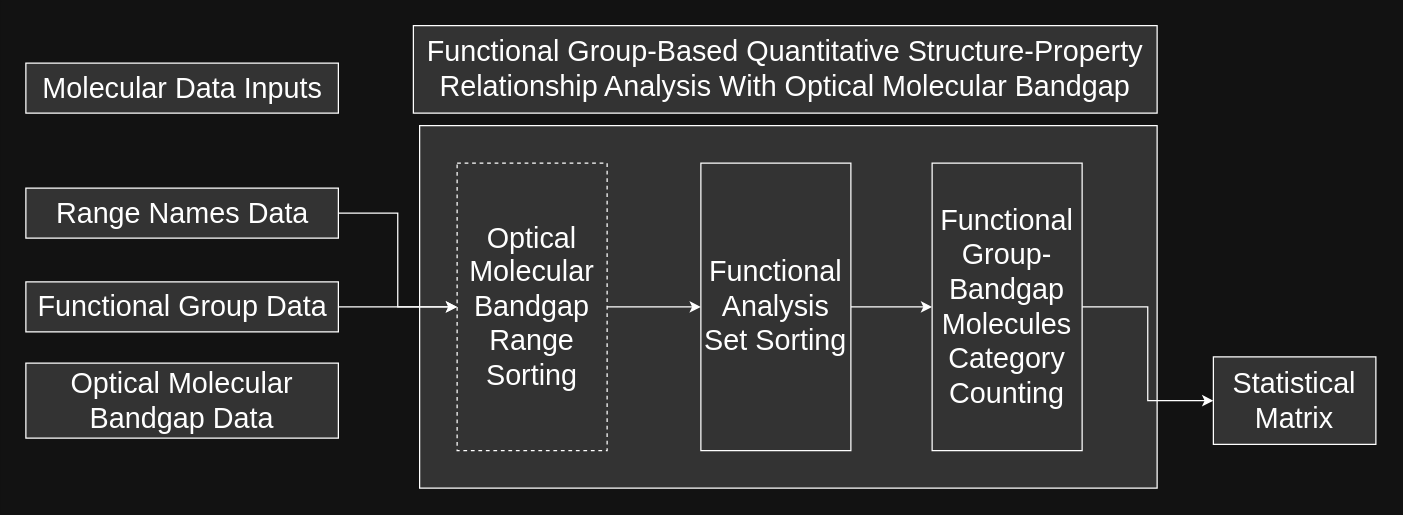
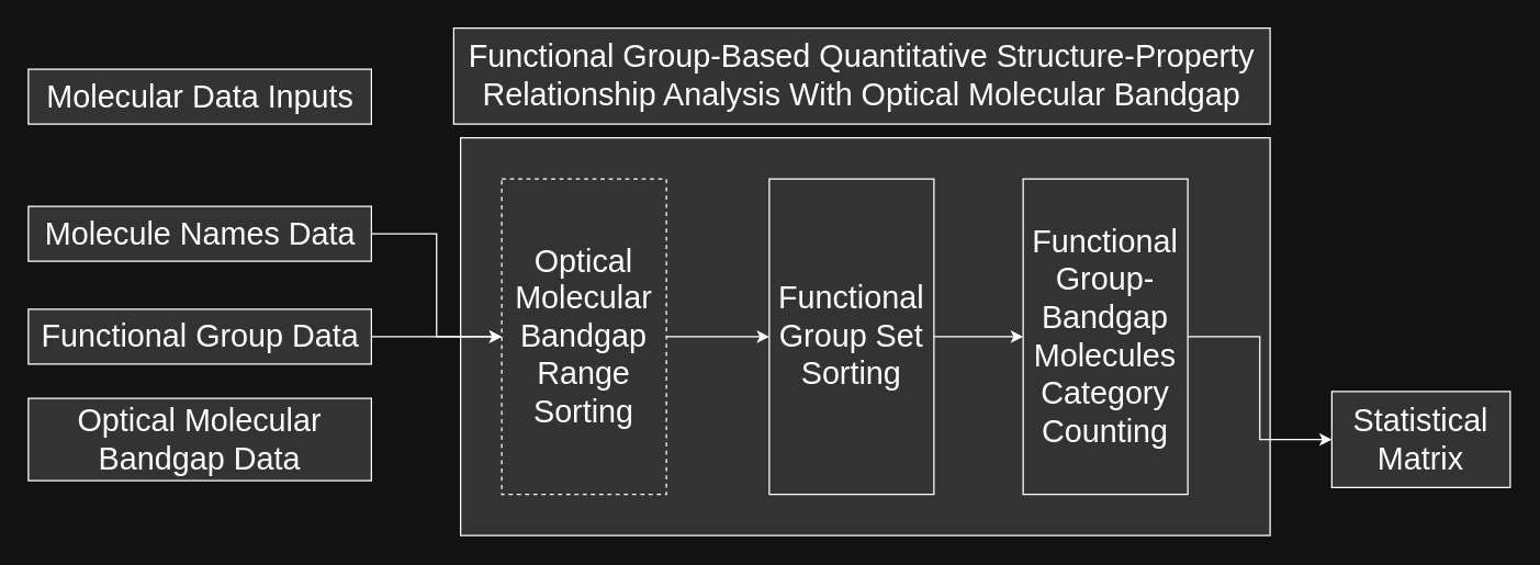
  <mxCell id="0" />
  <mxCell id="1" parent="0" />
  <mxCell id="2" value="" style="rounded=0;whiteSpace=wrap;html=1;fillColor=#333333;fontColor=#FFFFFF;labelBorderColor=none;labelBackgroundColor=none;strokeColor=#FFFFFF;" parent="1" vertex="1"><mxGeometry x="335" y="100" width="590" height="290" as="geometry" /></mxCell>
  <mxCell id="3" value="" style="edgeStyle=orthogonalEdgeStyle;rounded=0;orthogonalLoop=1;jettySize=auto;html=1;fontSize=23;strokeColor=#FFFFFF;" parent="1" source="4" target="6" edge="1"><mxGeometry relative="1" as="geometry" /></mxCell>
  <mxCell id="4" value="&lt;font style=&quot;font-size: 23px;&quot;&gt;Optical Molecular Bandgap Range Sorting&lt;br&gt;&lt;/font&gt;" style="rounded=0;whiteSpace=wrap;html=1;fillColor=#333333;fontColor=#FFFFFF;labelBorderColor=none;labelBackgroundColor=none;strokeColor=#FFFFFF;dashed=1;" parent="1" vertex="1"><mxGeometry x="365" y="130" width="120" height="230" as="geometry" /></mxCell>
  <mxCell id="5" value="" style="edgeStyle=orthogonalEdgeStyle;rounded=0;orthogonalLoop=1;jettySize=auto;html=1;fontSize=23;strokeColor=#FFFFFF;" parent="1" source="6" target="8" edge="1"><mxGeometry relative="1" as="geometry" /></mxCell>
- <mxCell id="6" value="&lt;font style=&quot;font-size: 23px;&quot;&gt;Functional Analysis Set Sorting&lt;br&gt;&lt;/font&gt;" style="rounded=0;whiteSpace=wrap;html=1;fillColor=#333333;fontColor=#FFFFFF;labelBorderColor=none;labelBackgroundColor=none;strokeColor=#FFFFFF;" parent="1" vertex="1"><mxGeometry x="560" y="130" width="120" height="230" as="geometry" /></mxCell>
+ <mxCell id="6" value="&lt;font style=&quot;font-size: 23px;&quot;&gt;Functional Group Set Sorting&lt;br&gt;&lt;/font&gt;" style="rounded=0;whiteSpace=wrap;html=1;fillColor=#333333;fontColor=#FFFFFF;labelBorderColor=none;labelBackgroundColor=none;strokeColor=#FFFFFF;" parent="1" vertex="1"><mxGeometry x="560" y="130" width="120" height="230" as="geometry" /></mxCell>
  <mxCell id="7" value="" style="edgeStyle=orthogonalEdgeStyle;rounded=0;orthogonalLoop=1;jettySize=auto;html=1;fontSize=23;strokeColor=#FFFFFF;entryX=0;entryY=0.5;entryDx=0;entryDy=0;" parent="1" source="8" target="11" edge="1"><mxGeometry relative="1" as="geometry"><mxPoint x="945" y="245" as="targetPoint" /></mxGeometry></mxCell>
  <mxCell id="8" value="&lt;font style=&quot;font-size: 23px;&quot;&gt;Functional Group-Bandgap Molecules Category Counting&lt;br&gt;&lt;/font&gt;" style="rounded=0;whiteSpace=wrap;html=1;fillColor=#333333;fontColor=#FFFFFF;labelBorderColor=none;labelBackgroundColor=none;strokeColor=#FFFFFF;" parent="1" vertex="1"><mxGeometry x="745" y="130" width="120" height="230" as="geometry" /></mxCell>
  <mxCell id="9" value="" style="edgeStyle=orthogonalEdgeStyle;rounded=0;orthogonalLoop=1;jettySize=auto;html=1;fontSize=23;strokeColor=#FFFFFF;" edge="1" parent="1" source="10" target="4"><mxGeometry relative="1" as="geometry" /></mxCell>
  <mxCell id="10" value="Functional Group Data" style="text;html=1;align=center;verticalAlign=middle;resizable=0;points=[];autosize=1;strokeColor=#FFFFFF;fillColor=#333333;fontSize=23;fontColor=#FFFFFF;labelBorderColor=none;labelBackgroundColor=none;" parent="1" vertex="1"><mxGeometry x="20" y="225" width="250" height="40" as="geometry" /></mxCell>
  <mxCell id="11" value="Statistical Matrix" style="rounded=0;whiteSpace=wrap;html=1;fillColor=#333333;fontColor=#FFFFFF;labelBorderColor=none;labelBackgroundColor=none;strokeColor=#FFFFFF;fontSize=23;" parent="1" vertex="1"><mxGeometry x="970" y="285" width="130" height="70" as="geometry" /></mxCell>
  <mxCell id="12" value="Molecular Data Inputs" style="text;html=1;align=center;verticalAlign=middle;resizable=0;points=[];autosize=1;strokeColor=#FFFFFF;fillColor=#333333;fontSize=23;fontColor=#FFFFFF;labelBorderColor=none;labelBackgroundColor=none;" vertex="1" parent="1"><mxGeometry x="20" y="50" width="250" height="40" as="geometry" /></mxCell>
  <mxCell id="13" value="&lt;font style=&quot;font-size: 23px;&quot;&gt;Optical Molecular Bandgap Data&lt;/font&gt;" style="rounded=0;whiteSpace=wrap;html=1;fillColor=#333333;fontColor=#FFFFFF;labelBorderColor=none;labelBackgroundColor=none;strokeColor=#FFFFFF;" vertex="1" parent="1"><mxGeometry x="20" y="290" width="250" height="60" as="geometry" /></mxCell>
  <mxCell id="14" value="" style="edgeStyle=orthogonalEdgeStyle;rounded=0;orthogonalLoop=1;jettySize=auto;html=1;fontSize=23;strokeColor=#FFFFFF;" edge="1" parent="1" source="15" target="4"><mxGeometry relative="1" as="geometry" /></mxCell>
- <mxCell id="15" value="Range Names Data" style="text;html=1;align=center;verticalAlign=middle;resizable=0;points=[];autosize=1;strokeColor=#FFFFFF;fillColor=#333333;fontSize=23;fontColor=#FFFFFF;labelBorderColor=none;labelBackgroundColor=none;" vertex="1" parent="1"><mxGeometry x="20" y="150" width="250" height="40" as="geometry" /></mxCell>
+ <mxCell id="15" value="Molecule Names Data" style="text;html=1;align=center;verticalAlign=middle;resizable=0;points=[];autosize=1;strokeColor=#FFFFFF;fillColor=#333333;fontSize=23;fontColor=#FFFFFF;labelBorderColor=none;labelBackgroundColor=none;" vertex="1" parent="1"><mxGeometry x="20" y="150" width="250" height="40" as="geometry" /></mxCell>
  <mxCell id="16" value="&lt;font style=&quot;font-size: 23px;&quot;&gt;Functional Group-Based Quantitative Structure-Property Relationship Analysis With Optical Molecular Bandgap&lt;br&gt;&lt;/font&gt;" style="rounded=0;whiteSpace=wrap;html=1;fillColor=#333333;fontColor=#FFFFFF;labelBorderColor=none;labelBackgroundColor=none;strokeColor=#FFFFFF;" vertex="1" parent="1"><mxGeometry x="330" y="20" width="595" height="70" as="geometry" /></mxCell>
